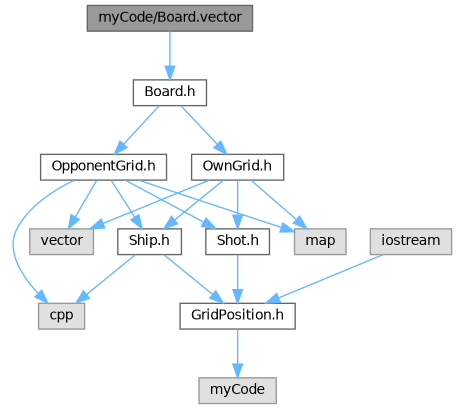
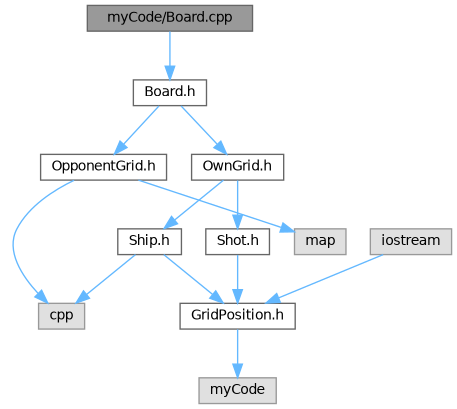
  digraph {
    node [color=grey40 fillcolor=white fontname=Helvetica fontsize=10 shape=box style=filled]
    edge [color=steelblue1 fontname=Helvetica fontsize=10 labelfontname=Helvetica labelfontsize=10 style=solid]
-   n1 [color=gray40 fillcolor=grey60 fontcolor=black height=0.2 label="myCode/Board.vector" width=0.4]
+   n1 [color=gray40 fillcolor=grey60 fontcolor=black height=0.2 label="myCode/Board.cpp" width=0.4]
    n2 [height=0.2 label="Board.h" width=0.4]
    n3 [height=0.2 label="OwnGrid.h" width=0.4]
    n4 [height=0.2 label="OpponentGrid.h" width=0.4]
-   n5 [color=grey60 fillcolor="#E0E0E0" height=0.2 label=vector width=0.4]
    n6 [height=0.2 label="Ship.h" width=0.4]
    n7 [height=0.2 label="Shot.h" width=0.4]
    n8 [color=grey60 fillcolor="#E0E0E0" height=0.2 label=map width=0.4]
    n9 [color=grey60 fillcolor="#E0E0E0" height=0.2 label=cpp width=0.4]
    n10 [height=0.2 label="GridPosition.h" width=0.4]
    n11 [color=grey60 fillcolor="#E0E0E0" height=0.2 label=myCode width=0.4]
    n12 [color=grey60 fillcolor="#E0E0E0" height=0.2 label=iostream width=0.4]
    n1 -> n2
    n2 -> n3
    n2 -> n4
-   n3 -> n5
    n3 -> n6
    n3 -> n7
-   n3 -> n8
-   n4 -> n5
-   n4 -> n6
-   n4 -> n7
    n4 -> n8
    n4 -> n9
    n6 -> n9
    n6 -> n10
    n7 -> n10
    n10 -> n11
    n12 -> n10
  }
